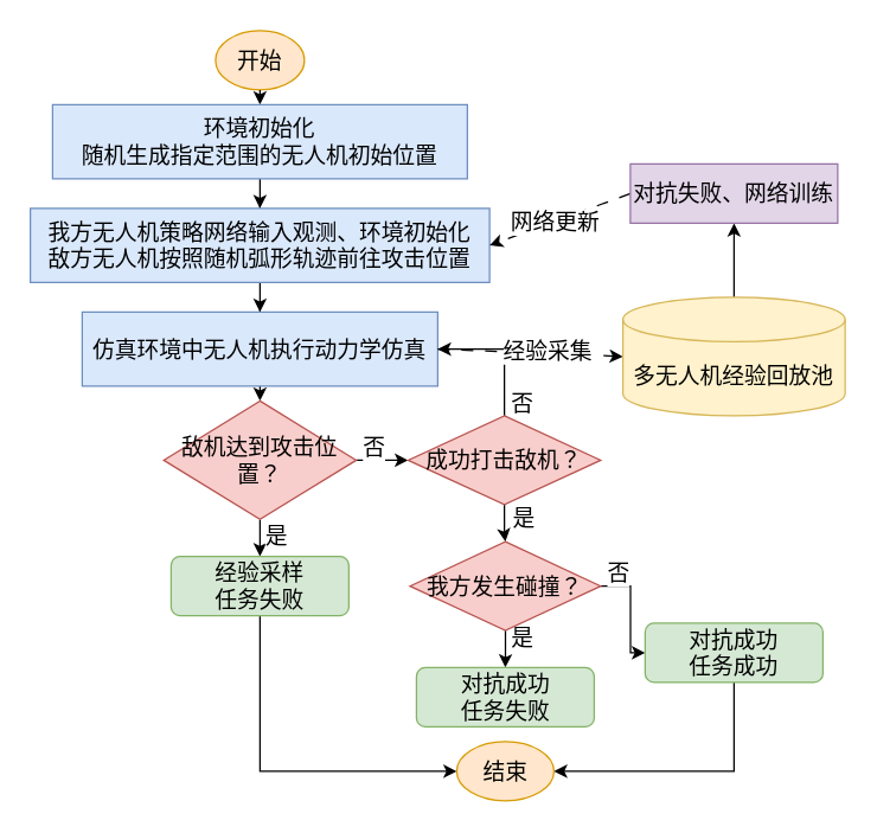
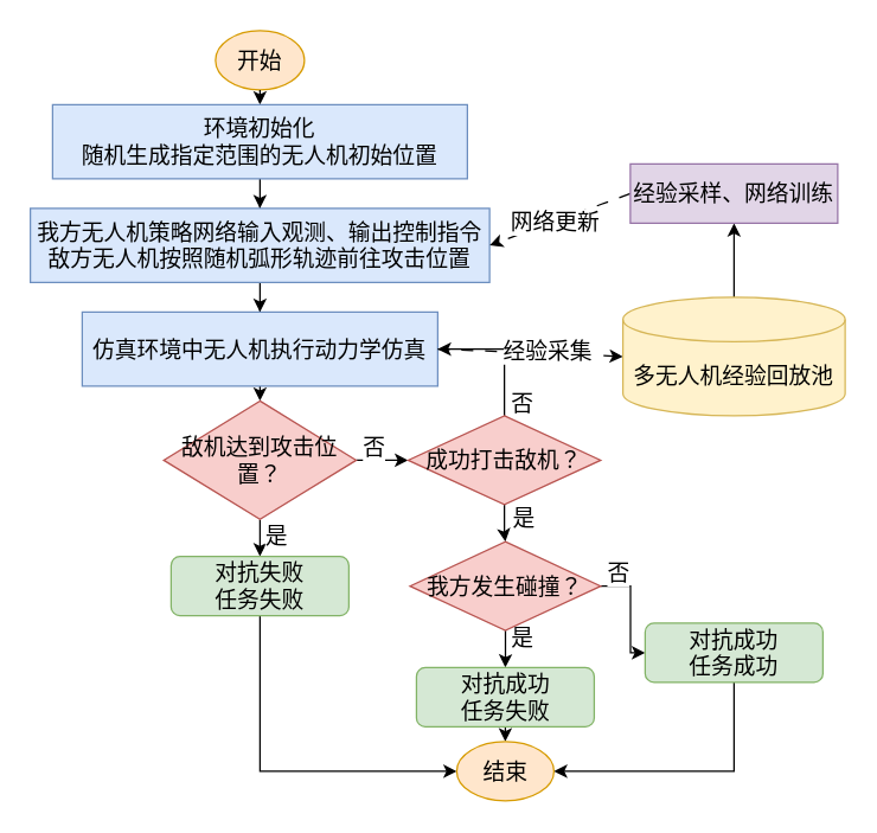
  <mxCell id="0" />
  <mxCell id="1" parent="0" />
  <mxCell id="2" value="开始" style="ellipse;whiteSpace=wrap;html=1;fillColor=#ffe6cc;strokeColor=#d79b00;fontSize=15;" parent="1" vertex="1"><mxGeometry x="145" y="20" width="60" height="40" as="geometry" /></mxCell>
  <mxCell id="3" style="edgeStyle=orthogonalEdgeStyle;rounded=0;orthogonalLoop=1;jettySize=auto;html=1;exitX=0.5;exitY=1;exitDx=0;exitDy=0;entryX=0.5;entryY=0;entryDx=0;entryDy=0;fontSize=15;" parent="1" source="2" target="5" edge="1"><mxGeometry relative="1" as="geometry"><mxPoint x="175" y="-10" as="sourcePoint" /></mxGeometry></mxCell>
  <mxCell id="4" style="edgeStyle=orthogonalEdgeStyle;rounded=0;orthogonalLoop=1;jettySize=auto;html=1;entryX=0.5;entryY=0;entryDx=0;entryDy=0;fontSize=15;" parent="1" source="5" target="7" edge="1"><mxGeometry relative="1" as="geometry" /></mxCell>
  <mxCell id="5" value="环境初始化&lt;div style=&quot;font-size: 15px;&quot;&gt;随机生成指定范围的无人机初始位置&lt;/div&gt;" style="rounded=0;whiteSpace=wrap;html=1;fillColor=#dae8fc;strokeColor=#6c8ebf;fontSize=15;" parent="1" vertex="1"><mxGeometry x="35" y="70" width="280" height="50" as="geometry" /></mxCell>
  <mxCell id="6" style="edgeStyle=orthogonalEdgeStyle;rounded=0;orthogonalLoop=1;jettySize=auto;html=1;entryX=0.5;entryY=0;entryDx=0;entryDy=0;fontSize=15;" parent="1" source="7" target="9" edge="1"><mxGeometry relative="1" as="geometry" /></mxCell>
- <mxCell id="7" value="我方无人机策略网络输入观测、环境初始化&lt;div style=&quot;font-size: 15px;&quot;&gt;&lt;/div&gt;&lt;div style=&quot;font-size: 15px;&quot;&gt;敌方无人机按照随机弧形轨迹前往攻击位置&lt;/div&gt;" style="rounded=0;whiteSpace=wrap;html=1;fillColor=#dae8fc;strokeColor=#6c8ebf;fontSize=15;" parent="1" vertex="1"><mxGeometry x="20" y="140" width="310" height="50" as="geometry" /></mxCell>
+ <mxCell id="7" value="我方无人机策略网络输入观测、输出控制指令&lt;div style=&quot;font-size: 15px;&quot;&gt;&lt;/div&gt;&lt;div style=&quot;font-size: 15px;&quot;&gt;敌方无人机按照随机弧形轨迹前往攻击位置&lt;/div&gt;" style="rounded=0;whiteSpace=wrap;html=1;fillColor=#dae8fc;strokeColor=#6c8ebf;fontSize=15;" parent="1" vertex="1"><mxGeometry x="20" y="140" width="310" height="50" as="geometry" /></mxCell>
  <mxCell id="8" style="edgeStyle=orthogonalEdgeStyle;rounded=0;orthogonalLoop=1;jettySize=auto;html=1;exitX=0.5;exitY=1;exitDx=0;exitDy=0;entryX=0.5;entryY=0;entryDx=0;entryDy=0;fontSize=15;" parent="1" source="9" target="14" edge="1"><mxGeometry relative="1" as="geometry" /></mxCell>
  <mxCell id="9" value="仿真环境中无人机执行动力学仿真" style="rounded=0;whiteSpace=wrap;html=1;fillColor=#dae8fc;strokeColor=#6c8ebf;fontSize=15;" parent="1" vertex="1"><mxGeometry x="55" y="210" width="240" height="50" as="geometry" /></mxCell>
  <mxCell id="10" style="edgeStyle=orthogonalEdgeStyle;rounded=0;orthogonalLoop=1;jettySize=auto;html=1;exitX=1;exitY=0.5;exitDx=0;exitDy=0;entryX=0;entryY=0.5;entryDx=0;entryDy=0;fontSize=15;" parent="1" source="14" target="19" edge="1"><mxGeometry relative="1" as="geometry"><mxPoint x="295" y="320.286" as="targetPoint" /></mxGeometry></mxCell>
  <mxCell id="11" value="否" style="edgeLabel;html=1;align=center;verticalAlign=middle;resizable=0;points=[];fontSize=15;" parent="10" vertex="1" connectable="0"><mxGeometry x="-0.105" y="-2" relative="1" as="geometry"><mxPoint x="-5" y="-12" as="offset" /></mxGeometry></mxCell>
  <mxCell id="12" style="edgeStyle=orthogonalEdgeStyle;rounded=0;orthogonalLoop=1;jettySize=auto;html=1;exitX=0.5;exitY=1;exitDx=0;exitDy=0;entryX=0.5;entryY=0;entryDx=0;entryDy=0;fontSize=15;" parent="1" source="14" target="26" edge="1"><mxGeometry relative="1" as="geometry"><mxPoint x="175" y="400" as="targetPoint" /></mxGeometry></mxCell>
  <mxCell id="13" value="是" style="edgeLabel;html=1;align=center;verticalAlign=middle;resizable=0;points=[];fontSize=15;" parent="12" vertex="1" connectable="0"><mxGeometry x="-0.186" relative="1" as="geometry"><mxPoint x="10" as="offset" /></mxGeometry></mxCell>
  <mxCell id="14" value="敌机达到攻击位置？" style="rhombus;whiteSpace=wrap;html=1;fillColor=#f8cecc;strokeColor=#b85450;fontSize=15;" parent="1" vertex="1"><mxGeometry x="110" y="270" width="130" height="80" as="geometry" /></mxCell>
  <mxCell id="15" style="edgeStyle=orthogonalEdgeStyle;rounded=0;orthogonalLoop=1;jettySize=auto;html=1;exitX=0.5;exitY=0;exitDx=0;exitDy=0;entryX=1;entryY=0.5;entryDx=0;entryDy=0;fontSize=15;" parent="1" source="19" target="9" edge="1"><mxGeometry relative="1" as="geometry" /></mxCell>
  <mxCell id="16" value="否" style="edgeLabel;html=1;align=center;verticalAlign=middle;resizable=0;points=[];fontSize=15;" parent="15" vertex="1" connectable="0"><mxGeometry x="-0.419" y="1" relative="1" as="geometry"><mxPoint x="12" y="16" as="offset" /></mxGeometry></mxCell>
  <mxCell id="17" style="edgeStyle=orthogonalEdgeStyle;rounded=0;orthogonalLoop=1;jettySize=auto;html=1;entryX=0.5;entryY=0;entryDx=0;entryDy=0;fontSize=15;" parent="1" source="19" target="24" edge="1"><mxGeometry relative="1" as="geometry" /></mxCell>
  <mxCell id="18" value="是" style="edgeLabel;html=1;align=center;verticalAlign=middle;resizable=0;points=[];fontSize=15;" parent="17" vertex="1" connectable="0"><mxGeometry x="-0.346" relative="1" as="geometry"><mxPoint x="12" as="offset" /></mxGeometry></mxCell>
  <mxCell id="19" value="成功打击敌机？" style="rhombus;whiteSpace=wrap;html=1;fillColor=#f8cecc;strokeColor=#b85450;fontSize=15;" parent="1" vertex="1"><mxGeometry x="275" y="280" width="130" height="60" as="geometry" /></mxCell>
  <mxCell id="20" style="edgeStyle=orthogonalEdgeStyle;rounded=0;orthogonalLoop=1;jettySize=auto;html=1;entryX=0.5;entryY=0;entryDx=0;entryDy=0;fontSize=15;" parent="1" source="24" target="28" edge="1"><mxGeometry relative="1" as="geometry" /></mxCell>
  <mxCell id="21" value="是" style="edgeLabel;html=1;align=center;verticalAlign=middle;resizable=0;points=[];fontSize=15;" parent="20" vertex="1" connectable="0"><mxGeometry x="-0.179" y="2" relative="1" as="geometry"><mxPoint x="9" y="-5" as="offset" /></mxGeometry></mxCell>
  <mxCell id="22" style="edgeStyle=orthogonalEdgeStyle;rounded=0;orthogonalLoop=1;jettySize=auto;html=1;entryX=0;entryY=0.5;entryDx=0;entryDy=0;fontSize=15;" parent="1" source="24" target="30" edge="1"><mxGeometry relative="1" as="geometry" /></mxCell>
  <mxCell id="23" value="否" style="edgeLabel;html=1;align=center;verticalAlign=middle;resizable=0;points=[];fontSize=15;" parent="22" vertex="1" connectable="0"><mxGeometry x="-0.698" y="1" relative="1" as="geometry"><mxPoint y="-9" as="offset" /></mxGeometry></mxCell>
  <mxCell id="24" value="我方发生碰撞？" style="rhombus;whiteSpace=wrap;html=1;fillColor=#f8cecc;strokeColor=#b85450;fontSize=15;" parent="1" vertex="1"><mxGeometry x="276.25" y="365" width="128.75" height="60" as="geometry" /></mxCell>
  <mxCell id="25" style="edgeStyle=orthogonalEdgeStyle;rounded=0;orthogonalLoop=1;jettySize=auto;html=1;exitX=0.5;exitY=1;exitDx=0;exitDy=0;entryX=0;entryY=0.5;entryDx=0;entryDy=0;fontSize=15;" parent="1" source="26" target="31" edge="1"><mxGeometry relative="1" as="geometry" /></mxCell>
- <mxCell id="26" value="经验采样&lt;div&gt;任务失败&lt;/div&gt;" style="rounded=1;whiteSpace=wrap;html=1;fillColor=#d5e8d4;strokeColor=#82b366;fontSize=15;" parent="1" vertex="1"><mxGeometry x="115" y="375" width="120" height="40" as="geometry" /></mxCell>
+ <mxCell id="26" value="对抗失败&lt;div&gt;任务失败&lt;/div&gt;" style="rounded=1;whiteSpace=wrap;html=1;fillColor=#d5e8d4;strokeColor=#82b366;fontSize=15;" parent="1" vertex="1"><mxGeometry x="115" y="375" width="120" height="40" as="geometry" /></mxCell>
+ <mxCell id="27" style="edgeStyle=orthogonalEdgeStyle;rounded=0;orthogonalLoop=1;jettySize=auto;html=1;exitX=0.5;exitY=1;exitDx=0;exitDy=0;entryX=0.5;entryY=0;entryDx=0;entryDy=0;fontSize=15;" parent="1" source="28" target="31" edge="1"><mxGeometry relative="1" as="geometry" /></mxCell>
  <mxCell id="28" value="对抗成功&lt;div&gt;任务失败&lt;/div&gt;" style="rounded=1;whiteSpace=wrap;html=1;fillColor=#d5e8d4;strokeColor=#82b366;fontSize=15;" parent="1" vertex="1"><mxGeometry x="280.63" y="450" width="120" height="40" as="geometry" /></mxCell>
  <mxCell id="29" style="edgeStyle=orthogonalEdgeStyle;rounded=0;orthogonalLoop=1;jettySize=auto;html=1;exitX=0.5;exitY=1;exitDx=0;exitDy=0;entryX=1;entryY=0.5;entryDx=0;entryDy=0;fontSize=15;" parent="1" source="30" target="31" edge="1"><mxGeometry relative="1" as="geometry" /></mxCell>
  <mxCell id="30" value="对抗成功&lt;div&gt;任务成功&lt;/div&gt;" style="rounded=1;whiteSpace=wrap;html=1;fillColor=#d5e8d4;strokeColor=#82b366;fontSize=15;" parent="1" vertex="1"><mxGeometry x="435" y="420" width="120" height="40" as="geometry" /></mxCell>
  <mxCell id="31" value="结束" style="ellipse;whiteSpace=wrap;html=1;fillColor=#ffe6cc;strokeColor=#d79b00;fontSize=15;" parent="1" vertex="1"><mxGeometry x="307.82" y="500" width="65.63" height="40" as="geometry" /></mxCell>
  <mxCell id="32" value="" style="endArrow=classic;html=1;rounded=0;exitX=1;exitY=0.5;exitDx=0;exitDy=0;entryX=0;entryY=0.5;entryDx=0;entryDy=0;entryPerimeter=0;dashed=1;dashPattern=8 8;fontSize=15;" edge="1" parent="1" source="9" target="35"><mxGeometry width="50" height="50" relative="1" as="geometry"><mxPoint x="285" y="230" as="sourcePoint" /><mxPoint x="405" y="190" as="targetPoint" /></mxGeometry></mxCell>
  <mxCell id="33" value="经验采集" style="edgeLabel;html=1;align=center;verticalAlign=middle;resizable=0;points=[];fontSize=15;" vertex="1" connectable="0" parent="32"><mxGeometry x="0.165" y="2" relative="1" as="geometry"><mxPoint as="offset" /></mxGeometry></mxCell>
  <mxCell id="34" value="" style="edgeStyle=orthogonalEdgeStyle;rounded=0;orthogonalLoop=1;jettySize=auto;html=1;fontSize=15;" edge="1" parent="1" source="35" target="38"><mxGeometry relative="1" as="geometry" /></mxCell>
  <mxCell id="35" value="多无人机经验回放池" style="shape=cylinder3;whiteSpace=wrap;html=1;boundedLbl=1;backgroundOutline=1;size=15;fillColor=#fff2cc;strokeColor=#d6b656;fontSize=15;" vertex="1" parent="1"><mxGeometry x="420" y="200" width="150" height="80" as="geometry" /></mxCell>
  <mxCell id="36" style="rounded=0;orthogonalLoop=1;jettySize=auto;html=1;entryX=1;entryY=0.5;entryDx=0;entryDy=0;dashed=1;exitX=0;exitY=0.5;exitDx=0;exitDy=0;dashPattern=8 8;fontSize=15;" edge="1" parent="1" source="38" target="7"><mxGeometry relative="1" as="geometry" /></mxCell>
  <mxCell id="37" value="网络更新" style="edgeLabel;html=1;align=center;verticalAlign=middle;resizable=0;points=[];fontSize=15;" vertex="1" connectable="0" parent="36"><mxGeometry x="0.081" y="-1" relative="1" as="geometry"><mxPoint as="offset" /></mxGeometry></mxCell>
- <mxCell id="38" value="对抗失败、网络训练" style="whiteSpace=wrap;html=1;fillColor=#e1d5e7;strokeColor=#9673a6;fontSize=15;" vertex="1" parent="1"><mxGeometry x="425" y="110" width="140" height="40" as="geometry" /></mxCell>
+ <mxCell id="38" value="经验采样、网络训练" style="whiteSpace=wrap;html=1;fillColor=#e1d5e7;strokeColor=#9673a6;fontSize=15;" vertex="1" parent="1"><mxGeometry x="425" y="110" width="140" height="40" as="geometry" /></mxCell>
